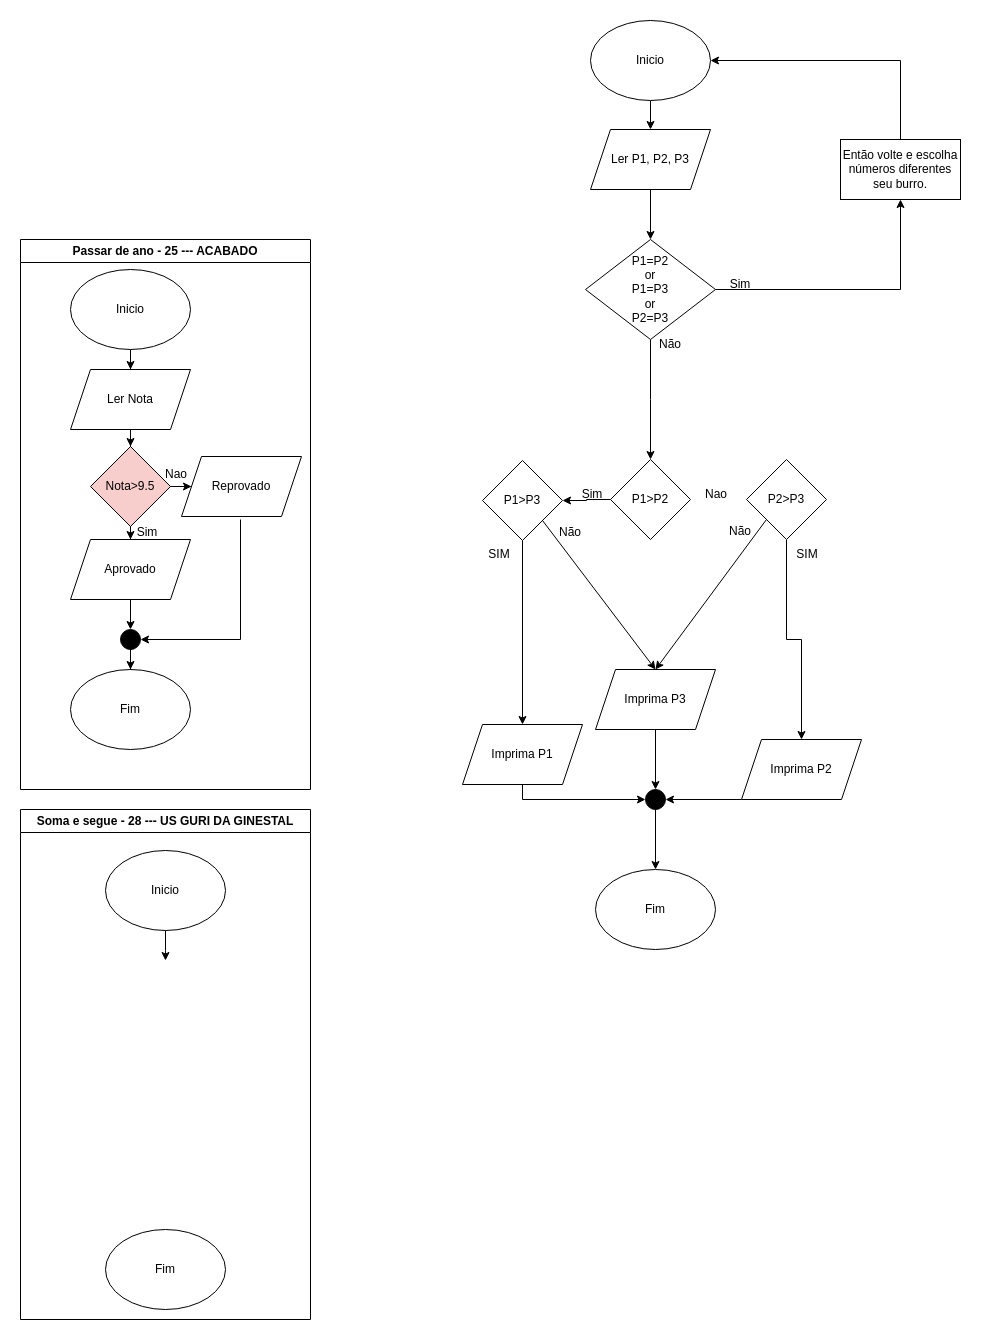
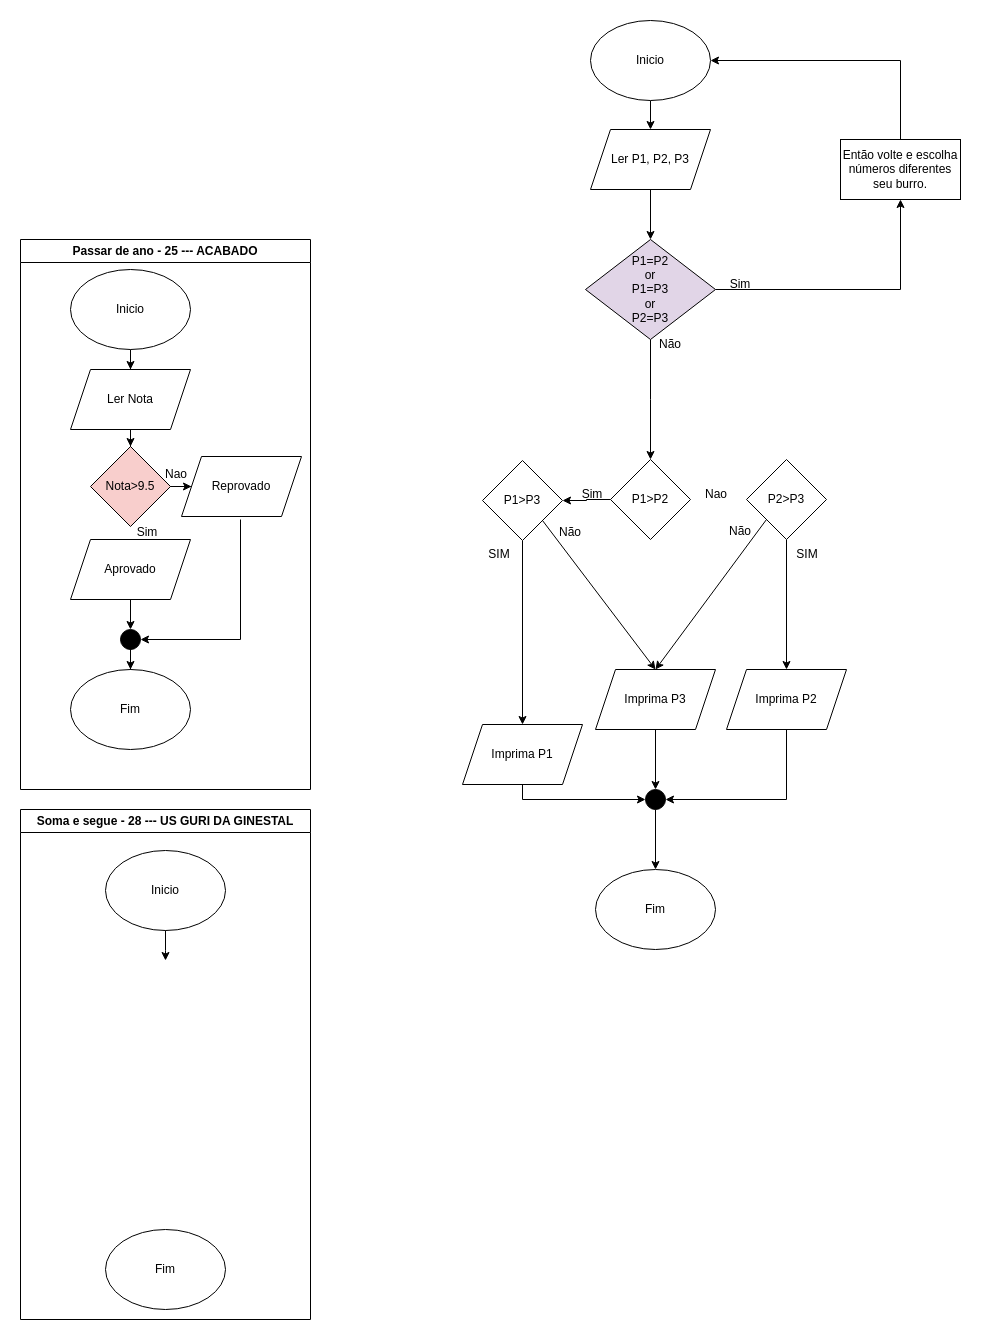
  <mxCell id="0" />
  <mxCell id="1" parent="0" />
  <mxCell id="2" value="" style="edgeStyle=orthogonalEdgeStyle;rounded=0;orthogonalLoop=1;jettySize=auto;html=1;" parent="1" source="3" target="5" edge="1"><mxGeometry relative="1" as="geometry" /></mxCell>
  <mxCell id="3" value="Inicio" style="ellipse;whiteSpace=wrap;html=1;" parent="1" vertex="1"><mxGeometry x="70" y="269" width="120" height="80" as="geometry" /></mxCell>
  <mxCell id="4" value="" style="edgeStyle=orthogonalEdgeStyle;rounded=0;orthogonalLoop=1;jettySize=auto;html=1;" parent="1" source="5" target="8" edge="1"><mxGeometry relative="1" as="geometry" /></mxCell>
  <mxCell id="5" value="Ler Nota" style="shape=parallelogram;perimeter=parallelogramPerimeter;whiteSpace=wrap;html=1;fixedSize=1;" parent="1" vertex="1"><mxGeometry x="70" y="369" width="120" height="60" as="geometry" /></mxCell>
  <mxCell id="6" style="edgeStyle=orthogonalEdgeStyle;rounded=0;orthogonalLoop=1;jettySize=auto;html=1;entryX=0;entryY=0.5;entryDx=0;entryDy=0;" parent="1" source="8" target="9" edge="1"><mxGeometry relative="1" as="geometry" /></mxCell>
- <mxCell id="7" style="edgeStyle=orthogonalEdgeStyle;rounded=0;orthogonalLoop=1;jettySize=auto;html=1;entryX=0.5;entryY=0;entryDx=0;entryDy=0;" parent="1" source="8" target="12" edge="1"><mxGeometry relative="1" as="geometry" /></mxCell>
  <mxCell id="8" value="Nota&amp;gt;9.5" style="rhombus;whiteSpace=wrap;html=1;fillColor=#f8cecc;" parent="1" vertex="1"><mxGeometry x="90" y="446" width="80" height="80" as="geometry" /></mxCell>
  <mxCell id="9" value="Reprovado" style="shape=parallelogram;perimeter=parallelogramPerimeter;whiteSpace=wrap;html=1;fixedSize=1;" parent="1" vertex="1"><mxGeometry x="181" y="456" width="120" height="60" as="geometry" /></mxCell>
  <mxCell id="10" value="Nao" style="text;html=1;align=center;verticalAlign=middle;whiteSpace=wrap;rounded=0;" parent="1" vertex="1"><mxGeometry x="146" y="459" width="60" height="30" as="geometry" /></mxCell>
  <mxCell id="11" value="" style="edgeStyle=orthogonalEdgeStyle;rounded=0;orthogonalLoop=1;jettySize=auto;html=1;" parent="1" source="12" target="33" edge="1"><mxGeometry relative="1" as="geometry" /></mxCell>
  <mxCell id="12" value="Aprovado" style="shape=parallelogram;perimeter=parallelogramPerimeter;whiteSpace=wrap;html=1;fixedSize=1;" parent="1" vertex="1"><mxGeometry x="70" y="539" width="120" height="60" as="geometry" /></mxCell>
  <mxCell id="13" value="Sim" style="text;html=1;align=center;verticalAlign=middle;whiteSpace=wrap;rounded=0;" parent="1" vertex="1"><mxGeometry x="117" y="517" width="60" height="30" as="geometry" /></mxCell>
  <mxCell id="14" value="Fim" style="ellipse;whiteSpace=wrap;html=1;" parent="1" vertex="1"><mxGeometry x="70" y="669" width="120" height="80" as="geometry" /></mxCell>
  <mxCell id="15" style="edgeStyle=orthogonalEdgeStyle;rounded=0;orthogonalLoop=1;jettySize=auto;html=1;exitX=0.5;exitY=1;exitDx=0;exitDy=0;entryX=0.5;entryY=0;entryDx=0;entryDy=0;" edge="1" parent="1" source="16" target="20"><mxGeometry relative="1" as="geometry" /></mxCell>
  <mxCell id="16" value="Inicio" style="ellipse;whiteSpace=wrap;html=1;" parent="1" vertex="1"><mxGeometry x="590" y="20" width="120" height="80" as="geometry" /></mxCell>
  <mxCell id="17" value="" style="edgeStyle=orthogonalEdgeStyle;rounded=0;orthogonalLoop=1;jettySize=auto;html=1;" parent="1" source="18" target="25" edge="1"><mxGeometry relative="1" as="geometry" /></mxCell>
  <mxCell id="18" value="P1&amp;gt;P2" style="rhombus;whiteSpace=wrap;html=1;" parent="1" vertex="1"><mxGeometry x="610" y="459" width="80" height="80" as="geometry" /></mxCell>
  <mxCell id="19" value="" style="edgeStyle=orthogonalEdgeStyle;rounded=0;orthogonalLoop=1;jettySize=auto;html=1;" edge="1" parent="1" source="20" target="39"><mxGeometry relative="1" as="geometry" /></mxCell>
  <mxCell id="20" value="Ler P1, P2, P3" style="shape=parallelogram;perimeter=parallelogramPerimeter;whiteSpace=wrap;html=1;fixedSize=1;" parent="1" vertex="1"><mxGeometry x="590" y="129" width="120" height="60" as="geometry" /></mxCell>
  <mxCell id="21" style="edgeStyle=orthogonalEdgeStyle;rounded=0;orthogonalLoop=1;jettySize=auto;html=1;entryX=0.5;entryY=0;entryDx=0;entryDy=0;" edge="1" parent="1" source="22" target="49"><mxGeometry relative="1" as="geometry" /></mxCell>
  <mxCell id="22" value="P2&amp;gt;P3" style="rhombus;whiteSpace=wrap;html=1;" parent="1" vertex="1"><mxGeometry x="746" y="459" width="80" height="80" as="geometry" /></mxCell>
  <mxCell id="23" value="Nao" style="text;html=1;align=center;verticalAlign=middle;whiteSpace=wrap;rounded=0;" parent="1" vertex="1"><mxGeometry x="686" y="479" width="60" height="30" as="geometry" /></mxCell>
  <mxCell id="24" style="edgeStyle=orthogonalEdgeStyle;rounded=0;orthogonalLoop=1;jettySize=auto;html=1;" edge="1" parent="1" source="25" target="53"><mxGeometry relative="1" as="geometry" /></mxCell>
  <mxCell id="25" value="P1&amp;gt;P3" style="rhombus;whiteSpace=wrap;html=1;" parent="1" vertex="1"><mxGeometry x="482" y="460" width="80" height="80" as="geometry" /></mxCell>
  <mxCell id="26" value="Sim" style="text;html=1;align=center;verticalAlign=middle;whiteSpace=wrap;rounded=0;" parent="1" vertex="1"><mxGeometry x="562" y="479" width="60" height="30" as="geometry" /></mxCell>
  <mxCell id="27" value="Soma e segue - 28 --- US GURI DA GINESTAL" style="swimlane;whiteSpace=wrap;html=1;" parent="1" vertex="1"><mxGeometry x="20" y="809" width="290" height="510" as="geometry"><mxRectangle x="10" y="570" width="250" height="30" as="alternateBounds" /></mxGeometry></mxCell>
  <mxCell id="28" value="Inicio" style="ellipse;whiteSpace=wrap;html=1;" parent="27" vertex="1"><mxGeometry x="85" y="41" width="120" height="80" as="geometry" /></mxCell>
  <mxCell id="29" value="" style="edgeStyle=orthogonalEdgeStyle;rounded=0;orthogonalLoop=1;jettySize=auto;html=1;" parent="27" source="28" edge="1"><mxGeometry relative="1" as="geometry"><mxPoint x="145" y="151" as="targetPoint" /></mxGeometry></mxCell>
  <mxCell id="30" value="Fim" style="ellipse;whiteSpace=wrap;html=1;" parent="1" vertex="1"><mxGeometry x="595" y="869" width="120" height="80" as="geometry" /></mxCell>
  <mxCell id="31" value="" style="edgeStyle=orthogonalEdgeStyle;rounded=0;orthogonalLoop=1;jettySize=auto;html=1;" parent="1" source="33" target="14" edge="1"><mxGeometry relative="1" as="geometry" /></mxCell>
  <mxCell id="32" value="Fim" style="ellipse;whiteSpace=wrap;html=1;" parent="1" vertex="1"><mxGeometry x="105" y="1229" width="120" height="80" as="geometry" /></mxCell>
  <mxCell id="33" value="" style="ellipse;whiteSpace=wrap;html=1;aspect=fixed;fillColor=#000000;" parent="1" vertex="1"><mxGeometry x="120" y="629" width="20" height="20" as="geometry" /></mxCell>
  <mxCell id="34" value="" style="endArrow=none;html=1;rounded=0;" parent="1" edge="1"><mxGeometry width="50" height="50" relative="1" as="geometry"><mxPoint x="240" y="639" as="sourcePoint" /><mxPoint x="240" y="519" as="targetPoint" /></mxGeometry></mxCell>
  <mxCell id="35" value="" style="endArrow=classic;html=1;rounded=0;entryX=1;entryY=0.5;entryDx=0;entryDy=0;" parent="1" target="33" edge="1"><mxGeometry width="50" height="50" relative="1" as="geometry"><mxPoint x="240" y="639" as="sourcePoint" /><mxPoint x="290" y="589" as="targetPoint" /></mxGeometry></mxCell>
  <mxCell id="36" value="Passar de ano - 25 --- ACABADO" style="swimlane;whiteSpace=wrap;html=1;" parent="1" vertex="1"><mxGeometry x="20" y="239" width="290" height="550" as="geometry"><mxRectangle x="10" y="10" width="140" height="30" as="alternateBounds" /></mxGeometry></mxCell>
  <mxCell id="37" style="edgeStyle=orthogonalEdgeStyle;rounded=0;orthogonalLoop=1;jettySize=auto;html=1;exitX=1;exitY=0.5;exitDx=0;exitDy=0;entryX=0.5;entryY=1;entryDx=0;entryDy=0;" edge="1" parent="1" source="39" target="41"><mxGeometry relative="1" as="geometry" /></mxCell>
  <mxCell id="38" style="edgeStyle=orthogonalEdgeStyle;rounded=0;orthogonalLoop=1;jettySize=auto;html=1;exitX=0.5;exitY=1;exitDx=0;exitDy=0;" edge="1" parent="1" source="39"><mxGeometry relative="1" as="geometry"><mxPoint x="650" y="459" as="targetPoint" /></mxGeometry></mxCell>
- <mxCell id="39" value="P1=P2&lt;div&gt;or&lt;/div&gt;&lt;div&gt;P1=P3&lt;/div&gt;&lt;div&gt;or&lt;/div&gt;&lt;div&gt;P2=P3&lt;/div&gt;" style="rhombus;whiteSpace=wrap;html=1;" vertex="1" parent="1"><mxGeometry x="585" y="239" width="130" height="100" as="geometry" /></mxCell>
+ <mxCell id="39" value="P1=P2&lt;div&gt;or&lt;/div&gt;&lt;div&gt;P1=P3&lt;/div&gt;&lt;div&gt;or&lt;/div&gt;&lt;div&gt;P2=P3&lt;/div&gt;" style="rhombus;whiteSpace=wrap;html=1;fillColor=#e1d5e7;" vertex="1" parent="1"><mxGeometry x="585" y="239" width="130" height="100" as="geometry" /></mxCell>
  <mxCell id="40" style="edgeStyle=orthogonalEdgeStyle;rounded=0;orthogonalLoop=1;jettySize=auto;html=1;entryX=1;entryY=0.5;entryDx=0;entryDy=0;" edge="1" parent="1" source="41" target="16"><mxGeometry relative="1" as="geometry"><Array as="points"><mxPoint x="900" y="60" /></Array></mxGeometry></mxCell>
  <mxCell id="41" value="Então volte e escolha números diferentes seu burro." style="rounded=0;whiteSpace=wrap;html=1;" vertex="1" parent="1"><mxGeometry x="840" y="139" width="120" height="60" as="geometry" /></mxCell>
  <mxCell id="42" value="Sim" style="text;html=1;align=center;verticalAlign=middle;whiteSpace=wrap;rounded=0;" vertex="1" parent="1"><mxGeometry x="710" y="269" width="60" height="30" as="geometry" /></mxCell>
  <mxCell id="43" value="Não" style="text;html=1;align=center;verticalAlign=middle;whiteSpace=wrap;rounded=0;" vertex="1" parent="1"><mxGeometry x="640" y="329" width="60" height="30" as="geometry" /></mxCell>
  <mxCell id="44" style="edgeStyle=orthogonalEdgeStyle;rounded=0;orthogonalLoop=1;jettySize=auto;html=1;exitX=0.5;exitY=1;exitDx=0;exitDy=0;" edge="1" parent="1" source="43" target="43"><mxGeometry relative="1" as="geometry" /></mxCell>
  <mxCell id="45" value="SIM" style="text;html=1;align=center;verticalAlign=middle;whiteSpace=wrap;rounded=0;" vertex="1" parent="1"><mxGeometry x="469" y="539" width="60" height="30" as="geometry" /></mxCell>
  <mxCell id="46" value="SIM" style="text;html=1;align=center;verticalAlign=middle;whiteSpace=wrap;rounded=0;" vertex="1" parent="1"><mxGeometry x="777" y="539" width="60" height="30" as="geometry" /></mxCell>
  <mxCell id="47" value="Não" style="text;html=1;align=center;verticalAlign=middle;whiteSpace=wrap;rounded=0;" vertex="1" parent="1"><mxGeometry x="710" y="516" width="60" height="30" as="geometry" /></mxCell>
  <mxCell id="48" style="edgeStyle=orthogonalEdgeStyle;rounded=0;orthogonalLoop=1;jettySize=auto;html=1;entryX=1;entryY=0.5;entryDx=0;entryDy=0;" edge="1" parent="1" source="49" target="57"><mxGeometry relative="1" as="geometry"><Array as="points"><mxPoint x="786" y="799" /></Array></mxGeometry></mxCell>
- <mxCell id="49" value="Imprima P2" style="shape=parallelogram;perimeter=parallelogramPerimeter;whiteSpace=wrap;html=1;fixedSize=1;" vertex="1" parent="1"><mxGeometry x="741" y="739" width="120" height="60" as="geometry" /></mxCell>
+ <mxCell id="49" value="Imprima P2" style="shape=parallelogram;perimeter=parallelogramPerimeter;whiteSpace=wrap;html=1;fixedSize=1;" vertex="1" parent="1"><mxGeometry x="726" y="669" width="120" height="60" as="geometry" /></mxCell>
  <mxCell id="50" style="edgeStyle=orthogonalEdgeStyle;rounded=0;orthogonalLoop=1;jettySize=auto;html=1;entryX=0.5;entryY=0;entryDx=0;entryDy=0;" edge="1" parent="1" source="51" target="57"><mxGeometry relative="1" as="geometry" /></mxCell>
  <mxCell id="51" value="Imprima P3" style="shape=parallelogram;perimeter=parallelogramPerimeter;whiteSpace=wrap;html=1;fixedSize=1;" vertex="1" parent="1"><mxGeometry x="595" y="669" width="120" height="60" as="geometry" /></mxCell>
  <mxCell id="52" style="edgeStyle=orthogonalEdgeStyle;rounded=0;orthogonalLoop=1;jettySize=auto;html=1;entryX=0;entryY=0.5;entryDx=0;entryDy=0;" edge="1" parent="1" source="53" target="57"><mxGeometry relative="1" as="geometry"><Array as="points"><mxPoint x="522" y="799" /></Array></mxGeometry></mxCell>
  <mxCell id="53" value="Imprima P1" style="shape=parallelogram;perimeter=parallelogramPerimeter;whiteSpace=wrap;html=1;fixedSize=1;" vertex="1" parent="1"><mxGeometry x="462" y="724" width="120" height="60" as="geometry" /></mxCell>
  <mxCell id="54" value="" style="endArrow=classic;html=1;rounded=0;entryX=0.5;entryY=0;entryDx=0;entryDy=0;exitX=1;exitY=1;exitDx=0;exitDy=0;" edge="1" parent="1" source="25" target="51"><mxGeometry width="50" height="50" relative="1" as="geometry"><mxPoint x="550" y="529" as="sourcePoint" /><mxPoint x="635" y="569" as="targetPoint" /></mxGeometry></mxCell>
  <mxCell id="55" value="" style="endArrow=classic;html=1;rounded=0;exitX=0;exitY=1;exitDx=0;exitDy=0;entryX=0.5;entryY=0;entryDx=0;entryDy=0;" edge="1" parent="1" source="22" target="51"><mxGeometry width="50" height="50" relative="1" as="geometry"><mxPoint x="696" y="599" as="sourcePoint" /><mxPoint x="690" y="629" as="targetPoint" /><Array as="points" /></mxGeometry></mxCell>
  <mxCell id="56" style="edgeStyle=orthogonalEdgeStyle;rounded=0;orthogonalLoop=1;jettySize=auto;html=1;entryX=0.5;entryY=0;entryDx=0;entryDy=0;" edge="1" parent="1" source="57" target="30"><mxGeometry relative="1" as="geometry" /></mxCell>
  <mxCell id="57" value="" style="ellipse;whiteSpace=wrap;html=1;aspect=fixed;fillColor=#000000;" vertex="1" parent="1"><mxGeometry x="645" y="789" width="20" height="20" as="geometry" /></mxCell>
  <mxCell id="58" value="Não" style="text;html=1;align=center;verticalAlign=middle;whiteSpace=wrap;rounded=0;" vertex="1" parent="1"><mxGeometry x="540" y="517" width="60" height="30" as="geometry" /></mxCell>
